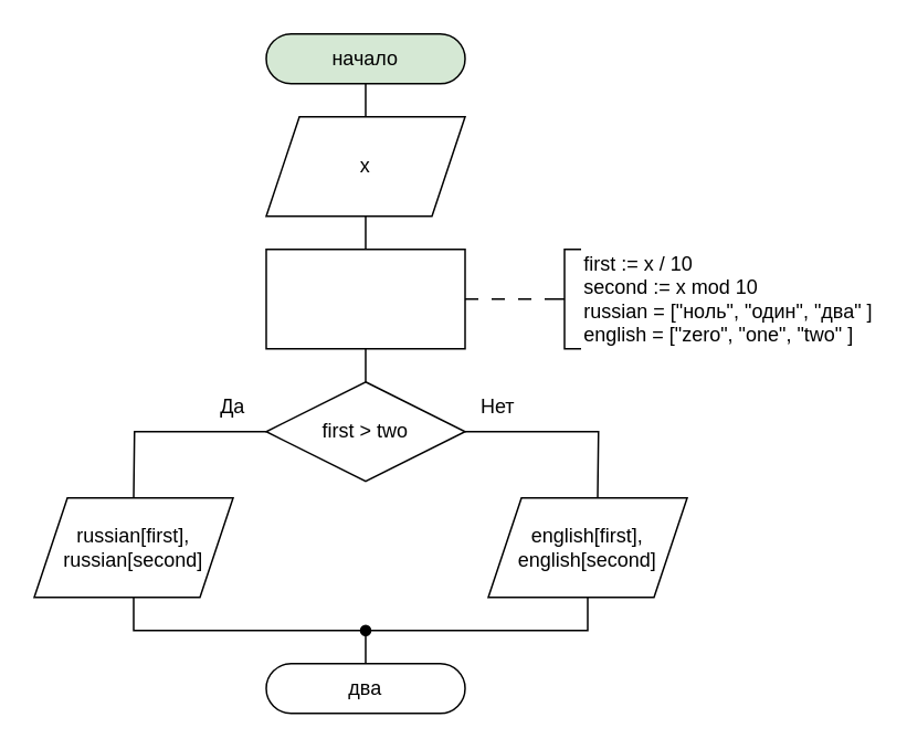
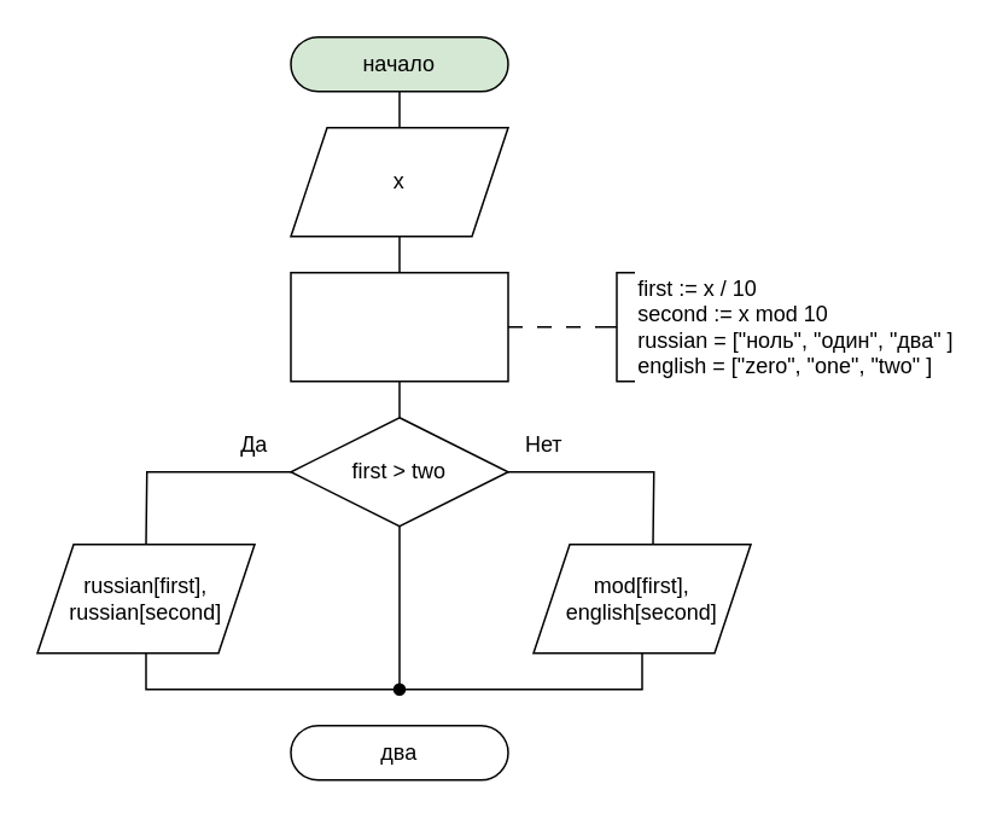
  <mxCell id="0" />
  <mxCell id="1" parent="0" />
  <mxCell id="2" style="edgeStyle=orthogonalEdgeStyle;rounded=0;orthogonalLoop=1;jettySize=auto;html=1;exitX=0.5;exitY=1;exitDx=0;exitDy=0;entryX=0.5;entryY=0;entryDx=0;entryDy=0;endArrow=none;startFill=0;" edge="1" parent="1" target="4"><mxGeometry relative="1" as="geometry"><mxPoint x="220" y="50" as="sourcePoint" /></mxGeometry></mxCell>
  <mxCell id="3" style="edgeStyle=orthogonalEdgeStyle;rounded=0;orthogonalLoop=1;jettySize=auto;html=1;exitX=0.5;exitY=1;exitDx=0;exitDy=0;entryX=0.5;entryY=0;entryDx=0;entryDy=0;endArrow=none;startFill=0;" edge="1" parent="1" source="4" target="5"><mxGeometry relative="1" as="geometry" /></mxCell>
  <mxCell id="4" value="x" style="shape=parallelogram;perimeter=parallelogramPerimeter;whiteSpace=wrap;html=1;fixedSize=1;" vertex="1" parent="1"><mxGeometry x="160" y="70" width="120" height="60" as="geometry" /></mxCell>
  <mxCell id="5" value="&lt;p class=&quot;MsoNormal&quot;&gt;&lt;br&gt;&lt;/p&gt;" style="rounded=0;align=center;whiteSpace=wrap;html=1;" vertex="1" parent="1"><mxGeometry x="160" y="150" width="120" height="60" as="geometry" /></mxCell>
- <mxCell id="6" style="edgeStyle=orthogonalEdgeStyle;rounded=0;orthogonalLoop=1;jettySize=auto;html=1;exitX=0.5;exitY=1;exitDx=0;exitDy=0;entryX=0.5;entryY=0;entryDx=0;entryDy=0;endArrow=none;startFill=0;" edge="1" parent="1" source="7" target="8"><mxGeometry relative="1" as="geometry" /></mxCell>
+ <mxCell id="6" style="edgeStyle=orthogonalEdgeStyle;rounded=0;orthogonalLoop=1;jettySize=auto;html=1;exitX=0.5;exitY=1;exitDx=0;exitDy=0;endArrow=none;startFill=0;" edge="1" parent="1" source="7" target="14"><mxGeometry relative="1" as="geometry" /></mxCell>
  <mxCell id="7" value="russian[first],&lt;div&gt;russian[second&lt;span style=&quot;background-color: transparent; color: light-dark(rgb(0, 0, 0), rgb(255, 255, 255));&quot;&gt;]&lt;/span&gt;&lt;/div&gt;" style="shape=parallelogram;perimeter=parallelogramPerimeter;whiteSpace=wrap;html=1;fixedSize=1;" vertex="1" parent="1"><mxGeometry x="20" y="300" width="120" height="60" as="geometry" /></mxCell>
  <mxCell id="8" value="два" style="rounded=1;whiteSpace=wrap;html=1;arcSize=50;" vertex="1" parent="1"><mxGeometry x="160" y="400" width="120" height="30" as="geometry" /></mxCell>
  <mxCell id="9" value="начало" style="rounded=1;whiteSpace=wrap;html=1;arcSize=50;fillColor=#d5e8d4;" vertex="1" parent="1"><mxGeometry x="160" y="20" width="120" height="30" as="geometry" /></mxCell>
  <mxCell id="10" value="first := x / 10&lt;br&gt;second := x mod 10&lt;br&gt;russian = [&quot;ноль&quot;, &quot;один&quot;, &quot;два&quot; ]&lt;br style=&quot;padding: 0px; margin: 0px;&quot;&gt;english = [&quot;zero&quot;, &quot;one&quot;, &quot;two&quot; ]&amp;nbsp; &amp;nbsp; &amp;nbsp; &amp;nbsp; &amp;nbsp;" style="strokeWidth=1;html=1;shape=mxgraph.flowchart.annotation_2;align=left;labelPosition=right;pointerEvents=1;" vertex="1" parent="1"><mxGeometry x="330" y="150" width="20" height="60" as="geometry" /></mxCell>
  <mxCell id="11" style="edgeStyle=orthogonalEdgeStyle;rounded=0;orthogonalLoop=1;jettySize=auto;html=1;exitX=1;exitY=0.5;exitDx=0;exitDy=0;entryX=0;entryY=0.5;entryDx=0;entryDy=0;entryPerimeter=0;endArrow=none;startFill=0;dashed=1;dashPattern=8 8;" edge="1" parent="1" source="5" target="10"><mxGeometry relative="1" as="geometry" /></mxCell>
  <mxCell id="12" style="edgeStyle=orthogonalEdgeStyle;rounded=0;orthogonalLoop=1;jettySize=auto;html=1;exitX=0;exitY=0.5;exitDx=0;exitDy=0;exitPerimeter=0;endArrow=none;startFill=0;" edge="1" parent="1" source="14"><mxGeometry relative="1" as="geometry"><mxPoint x="80" y="300" as="targetPoint" /></mxGeometry></mxCell>
  <mxCell id="13" style="edgeStyle=orthogonalEdgeStyle;rounded=0;orthogonalLoop=1;jettySize=auto;html=1;exitX=1;exitY=0.5;exitDx=0;exitDy=0;exitPerimeter=0;endArrow=none;startFill=0;" edge="1" parent="1" source="14"><mxGeometry relative="1" as="geometry"><mxPoint x="360" y="300" as="targetPoint" /></mxGeometry></mxCell>
  <mxCell id="14" value="first &amp;gt; two" style="strokeWidth=1;html=1;shape=mxgraph.flowchart.decision;whiteSpace=wrap;spacing=2;" vertex="1" parent="1"><mxGeometry x="160" y="230" width="120" height="60" as="geometry" /></mxCell>
  <mxCell id="15" style="edgeStyle=orthogonalEdgeStyle;rounded=0;orthogonalLoop=1;jettySize=auto;html=1;exitX=0.5;exitY=1;exitDx=0;exitDy=0;entryX=0.5;entryY=0;entryDx=0;entryDy=0;entryPerimeter=0;endArrow=none;startFill=0;" edge="1" parent="1" source="5" target="14"><mxGeometry relative="1" as="geometry" /></mxCell>
  <mxCell id="16" value="Да" style="text;html=1;align=center;verticalAlign=middle;whiteSpace=wrap;rounded=0;" vertex="1" parent="1"><mxGeometry x="110" y="230" width="60" height="30" as="geometry" /></mxCell>
  <mxCell id="17" value="Нет" style="text;html=1;align=center;verticalAlign=middle;whiteSpace=wrap;rounded=0;" vertex="1" parent="1"><mxGeometry x="270" y="230" width="60" height="30" as="geometry" /></mxCell>
  <mxCell id="18" style="edgeStyle=orthogonalEdgeStyle;rounded=0;orthogonalLoop=1;jettySize=auto;html=1;exitX=0.5;exitY=1;exitDx=0;exitDy=0;endArrow=oval;endFill=1;" edge="1" parent="1" source="19"><mxGeometry relative="1" as="geometry"><mxPoint x="220" y="380" as="targetPoint" /><Array as="points"><mxPoint x="354" y="380" /></Array></mxGeometry></mxCell>
- <mxCell id="19" value="&lt;span style=&quot;text-align: left; text-wrap: nowrap;&quot;&gt;english&lt;/span&gt;[first],&lt;br&gt;&lt;div&gt;&lt;span style=&quot;text-align: left; text-wrap: nowrap; background-color: transparent; color: light-dark(rgb(0, 0, 0), rgb(255, 255, 255));&quot;&gt;english&lt;/span&gt;[second&lt;span style=&quot;background-color: transparent; color: light-dark(rgb(0, 0, 0), rgb(255, 255, 255));&quot;&gt;]&lt;/span&gt;&lt;/div&gt;" style="shape=parallelogram;perimeter=parallelogramPerimeter;whiteSpace=wrap;html=1;fixedSize=1;" vertex="1" parent="1"><mxGeometry x="294" y="300" width="120" height="60" as="geometry" /></mxCell>
+ <mxCell id="19" value="&lt;span style=&quot;text-align: left; text-wrap: nowrap;&quot;&gt;mod&lt;/span&gt;[first],&lt;br&gt;&lt;div&gt;&lt;span style=&quot;text-align: left; text-wrap: nowrap; background-color: transparent; color: light-dark(rgb(0, 0, 0), rgb(255, 255, 255));&quot;&gt;english&lt;/span&gt;[second&lt;span style=&quot;background-color: transparent; color: light-dark(rgb(0, 0, 0), rgb(255, 255, 255));&quot;&gt;]&lt;/span&gt;&lt;/div&gt;" style="shape=parallelogram;perimeter=parallelogramPerimeter;whiteSpace=wrap;html=1;fixedSize=1;" vertex="1" parent="1"><mxGeometry x="294" y="300" width="120" height="60" as="geometry" /></mxCell>
